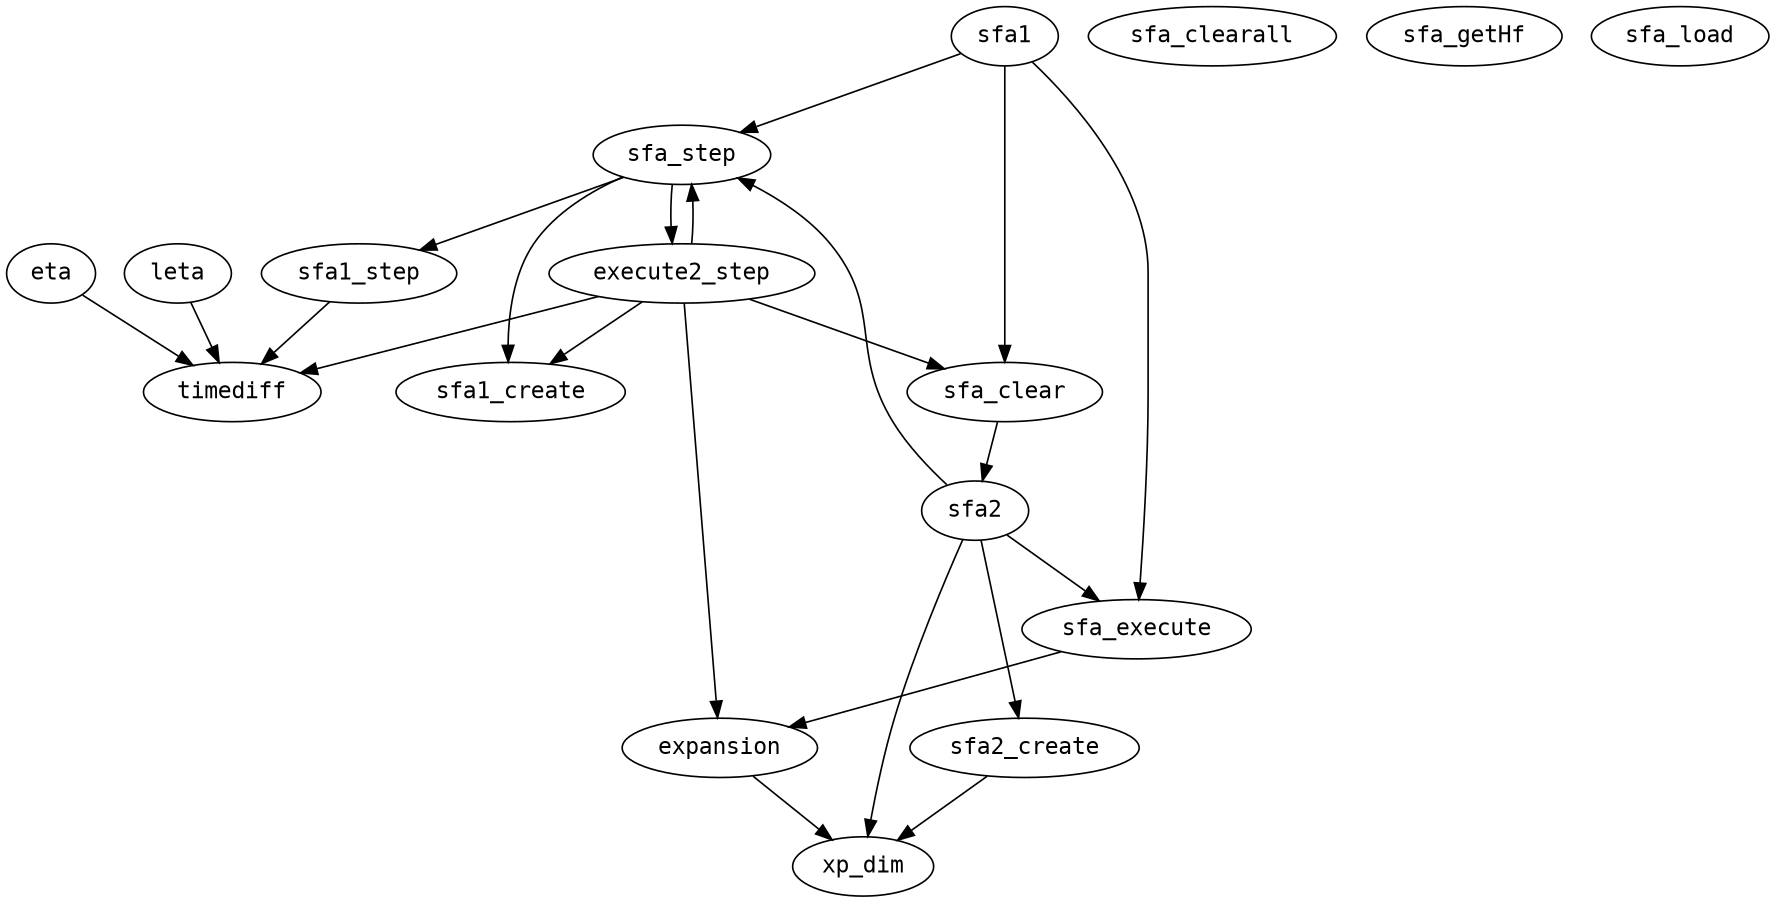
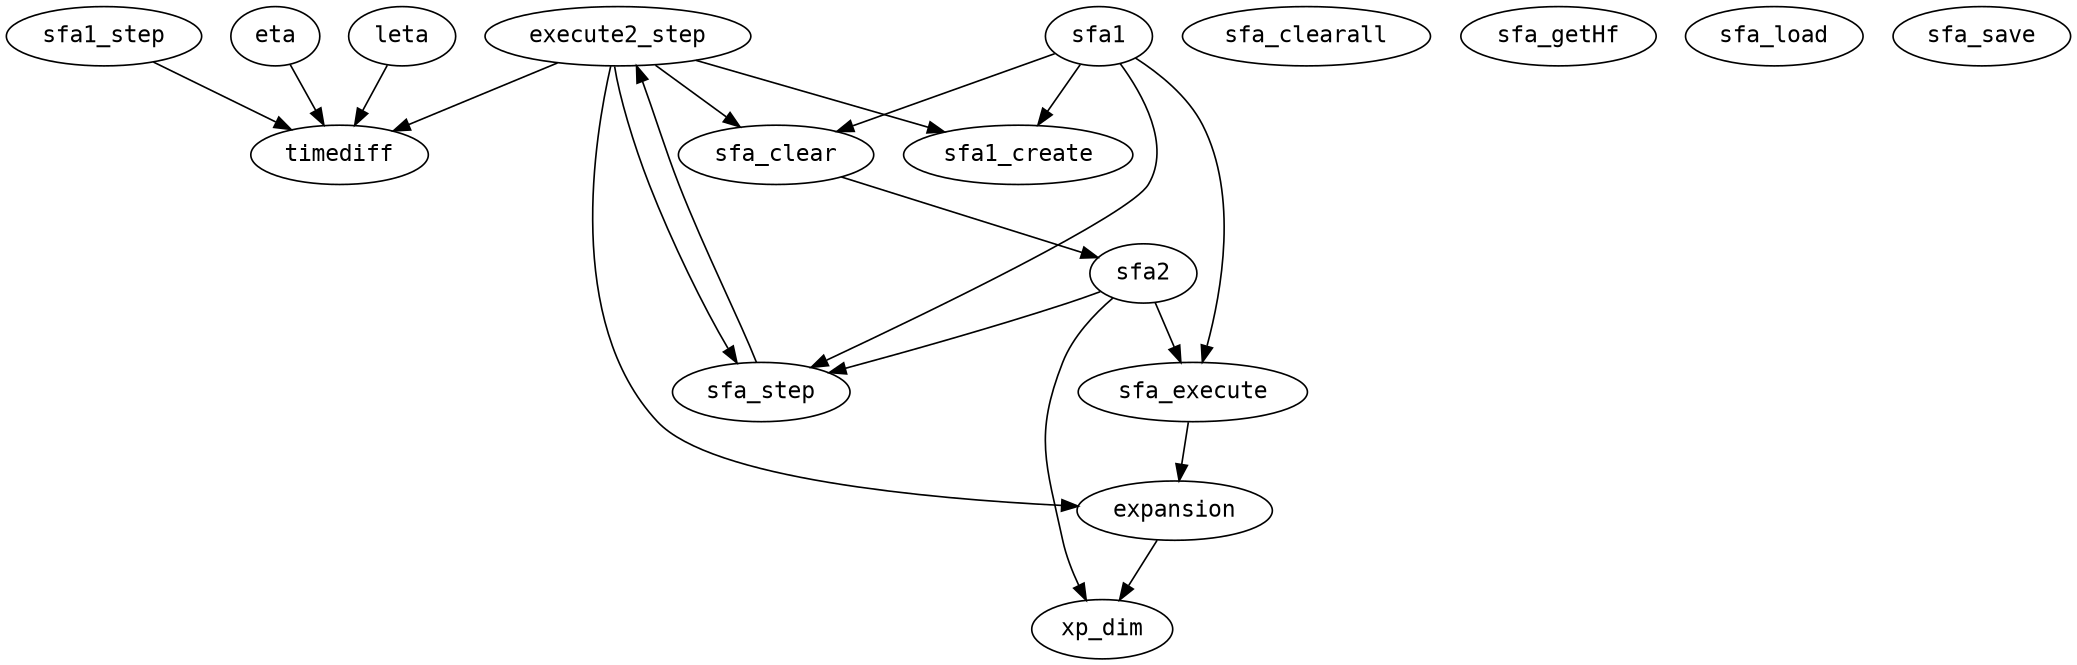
  digraph {
    fontname="DejaVu Sans Mono"
    node [fontname="DejaVu Sans Mono"]
    edge [fontname="DejaVu Sans Mono"]
    eta
    timediff
    expansion
    xp_dim
    leta
    sfa1
    sfa1_create
    sfa_clear
    sfa_execute
    sfa_step
    sfa2
    sfa1_step
    n13 [label=execute2_step]
-   sfa2_create
    sfa_clearall
    sfa_getHf
    sfa_load
+   sfa_save
    eta -> timediff
    expansion -> xp_dim
    leta -> timediff
-   sfa_step -> sfa1_create
+   sfa1 -> sfa1_create
    sfa1 -> sfa_clear
    sfa1 -> sfa_execute
    sfa1 -> sfa_step
    sfa_clear -> sfa2
    sfa_execute -> expansion
-   sfa_step -> sfa1_step
    sfa_step -> n13
    sfa2 -> xp_dim
    sfa2 -> sfa_execute
    sfa2 -> sfa_step
-   sfa2 -> sfa2_create
    sfa1_step -> timediff
    n13 -> timediff
    n13 -> expansion
    n13 -> sfa1_create
    n13 -> sfa_clear
    n13 -> sfa_step
-   sfa2_create -> xp_dim
  }
